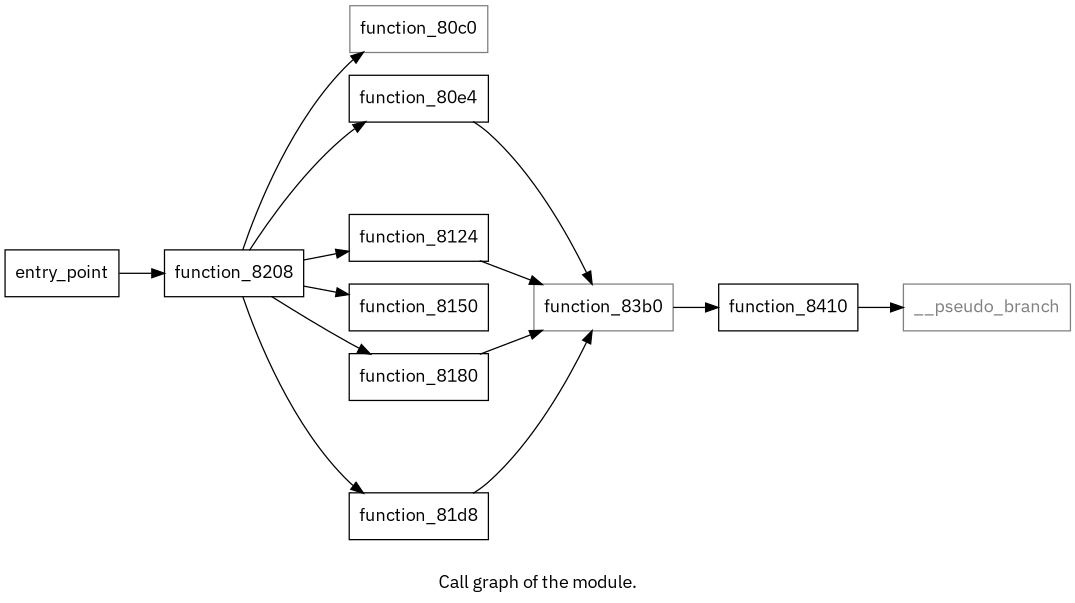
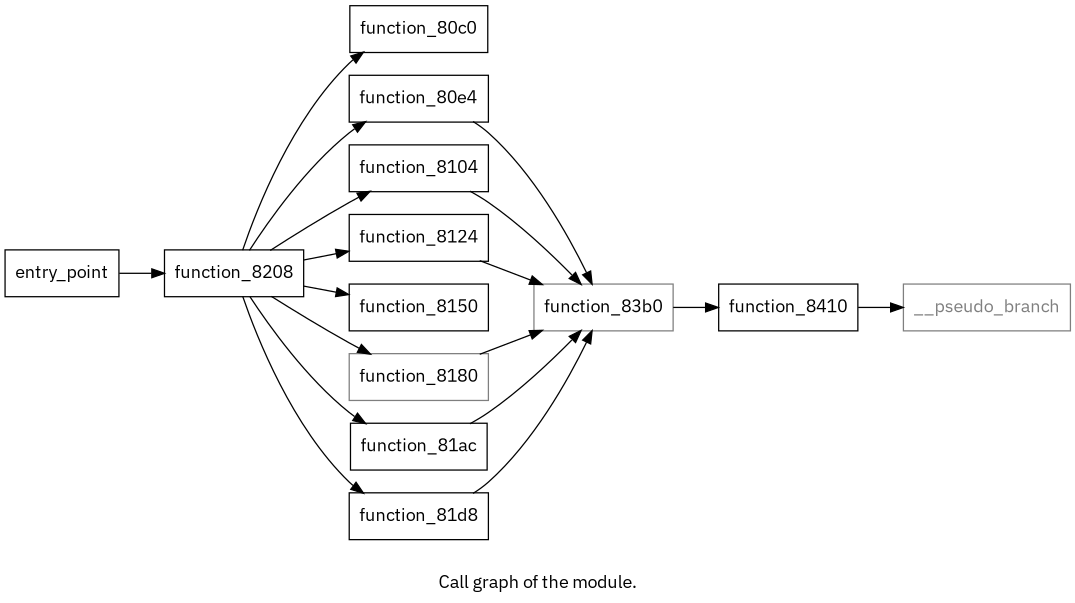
  digraph {
    fontname="IBM Plex Sans"
    label="Call graph of the module."
    rankdir=LR
    node [fontname="IBM Plex Sans" shape=record]
    edge [fontname="IBM Plex Sans"]
    n1 [color=gray50 fontcolor=gray50 label="{__pseudo_branch}"]
-   n2 [label="{function_80c0}" color=gray50]
+   n2 [label="{function_80c0}"]
    n3 [label="{function_80e4}"]
    n4 [color=gray50 label="{function_83b0}"]
    n5 [label="{function_8410}"]
+   n6 [label="{function_8104}"]
    n7 [label="{function_8124}"]
    n8 [label="{function_8150}"]
-   n9 [label="{function_8180}"]
+   n9 [label="{function_8180}" color=gray50]
+   n10 [label="{function_81ac}"]
    n11 [label="{function_81d8}"]
    n12 [label="{function_8208}"]
    n13 [label="{entry_point}"]
    n3 -> n4
    n4 -> n5
    n5 -> n1
+   n6 -> n4
    n7 -> n4
    n9 -> n4
+   n10 -> n4
    n11 -> n4
    n12 -> n2
    n12 -> n3
+   n12 -> n6
    n12 -> n7
    n12 -> n8
    n12 -> n9
+   n12 -> n10
    n12 -> n11
    n13 -> n12
  }
